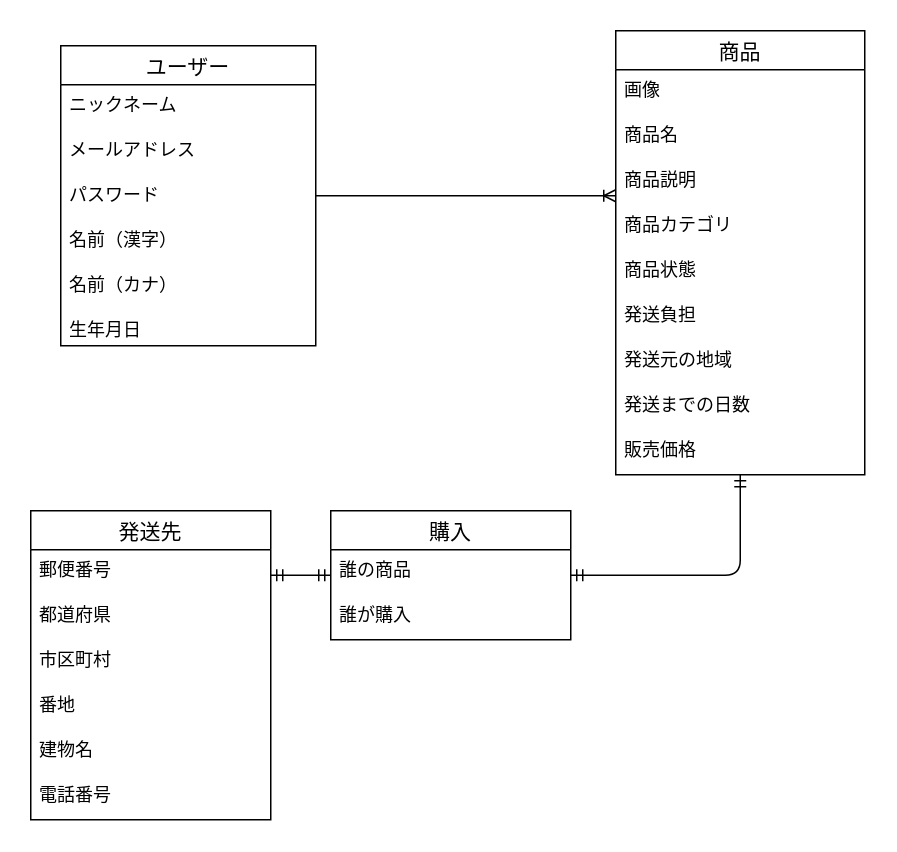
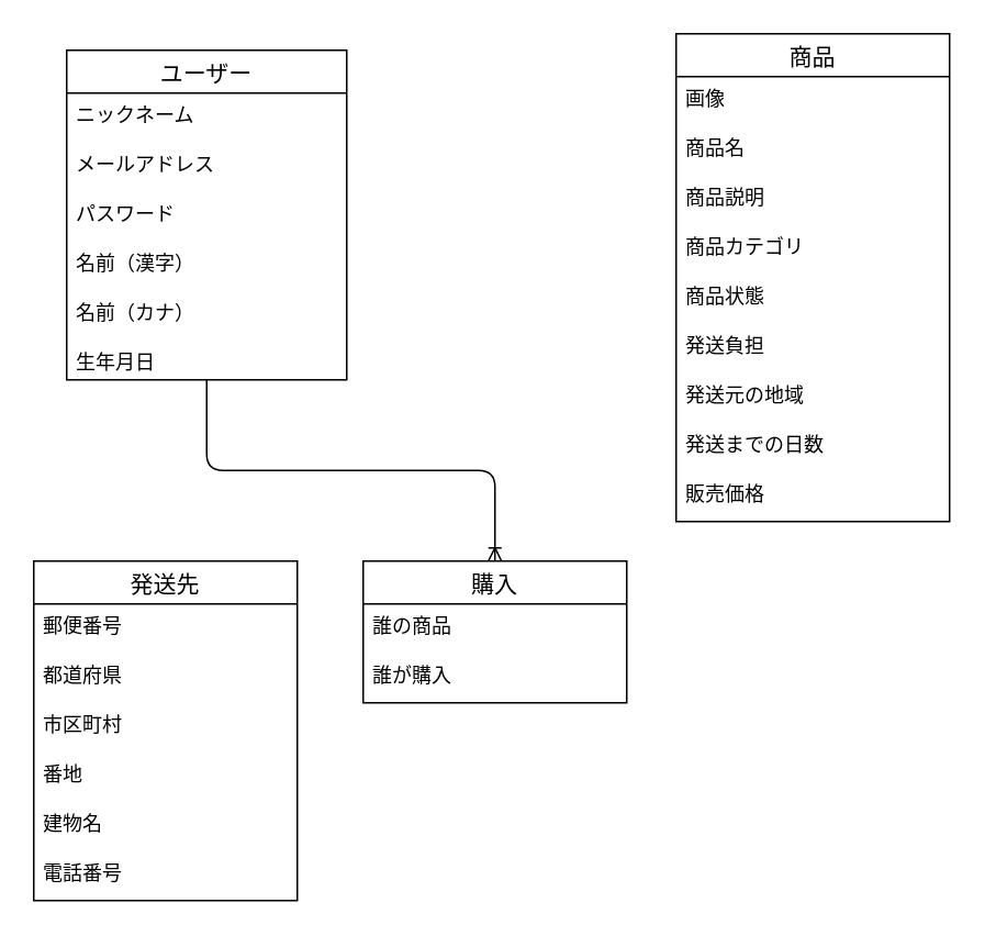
  <mxCell id="0" />
  <mxCell id="1" parent="0" />
  <mxCell id="2" value="商品" style="swimlane;fontStyle=0;childLayout=stackLayout;horizontal=1;startSize=26;horizontalStack=0;resizeParent=1;resizeParentMax=0;resizeLast=0;collapsible=1;marginBottom=0;align=center;fontSize=14;" parent="1" vertex="1"><mxGeometry x="410" y="20" width="166" height="296" as="geometry"><mxRectangle x="254" y="-420" width="60" height="26" as="alternateBounds" /></mxGeometry></mxCell>
  <mxCell id="3" value="画像" style="text;strokeColor=none;fillColor=none;spacingLeft=4;spacingRight=4;overflow=hidden;rotatable=0;points=[[0,0.5],[1,0.5]];portConstraint=eastwest;fontSize=12;" parent="2" vertex="1"><mxGeometry y="26" width="166" height="30" as="geometry" /></mxCell>
  <mxCell id="4" value="商品名" style="text;strokeColor=none;fillColor=none;spacingLeft=4;spacingRight=4;overflow=hidden;rotatable=0;points=[[0,0.5],[1,0.5]];portConstraint=eastwest;fontSize=12;align=left;shadow=1;" parent="2" vertex="1"><mxGeometry y="56" width="166" height="30" as="geometry" /></mxCell>
  <mxCell id="5" value="商品説明" style="text;strokeColor=none;fillColor=none;spacingLeft=4;spacingRight=4;overflow=hidden;rotatable=0;points=[[0,0.5],[1,0.5]];portConstraint=eastwest;fontSize=12;" parent="2" vertex="1"><mxGeometry y="86" width="166" height="30" as="geometry" /></mxCell>
  <mxCell id="6" value="商品カテゴリ" style="text;strokeColor=none;fillColor=none;spacingLeft=4;spacingRight=4;overflow=hidden;rotatable=0;points=[[0,0.5],[1,0.5]];portConstraint=eastwest;fontSize=12;align=left;shadow=1;" parent="2" vertex="1"><mxGeometry y="116" width="166" height="30" as="geometry" /></mxCell>
  <mxCell id="7" value="商品状態" style="text;strokeColor=none;fillColor=none;spacingLeft=4;spacingRight=4;overflow=hidden;rotatable=0;points=[[0,0.5],[1,0.5]];portConstraint=eastwest;fontSize=12;align=left;shadow=1;" parent="2" vertex="1"><mxGeometry y="146" width="166" height="30" as="geometry" /></mxCell>
  <mxCell id="8" value="発送負担" style="text;strokeColor=none;fillColor=none;spacingLeft=4;spacingRight=4;overflow=hidden;rotatable=0;points=[[0,0.5],[1,0.5]];portConstraint=eastwest;fontSize=12;align=left;shadow=1;" parent="2" vertex="1"><mxGeometry y="176" width="166" height="30" as="geometry" /></mxCell>
  <mxCell id="9" value="発送元の地域" style="text;strokeColor=none;fillColor=none;spacingLeft=4;spacingRight=4;overflow=hidden;rotatable=0;points=[[0,0.5],[1,0.5]];portConstraint=eastwest;fontSize=12;align=left;shadow=1;" parent="2" vertex="1"><mxGeometry y="206" width="166" height="30" as="geometry" /></mxCell>
  <mxCell id="10" value="発送までの日数" style="text;strokeColor=none;fillColor=none;spacingLeft=4;spacingRight=4;overflow=hidden;rotatable=0;points=[[0,0.5],[1,0.5]];portConstraint=eastwest;fontSize=12;align=left;shadow=1;" parent="2" vertex="1"><mxGeometry y="236" width="166" height="30" as="geometry" /></mxCell>
  <mxCell id="11" value="販売価格" style="text;strokeColor=none;fillColor=none;spacingLeft=4;spacingRight=4;overflow=hidden;rotatable=0;points=[[0,0.5],[1,0.5]];portConstraint=eastwest;fontSize=12;align=left;shadow=1;" parent="2" vertex="1"><mxGeometry y="266" width="166" height="30" as="geometry" /></mxCell>
  <mxCell id="12" style="edgeStyle=orthogonalEdgeStyle;rounded=0;orthogonalLoop=1;jettySize=auto;html=1;exitX=0.5;exitY=0;exitDx=0;exitDy=0;entryX=0.5;entryY=0;entryDx=0;entryDy=0;" parent="1" source="13" target="13" edge="1"><mxGeometry relative="1" as="geometry"><mxPoint x="110" y="150" as="targetPoint" /><Array as="points" /></mxGeometry></mxCell>
  <mxCell id="13" value="ユーザー" style="swimlane;fontStyle=0;childLayout=stackLayout;horizontal=1;startSize=26;horizontalStack=0;resizeParent=1;resizeParentMax=0;resizeLast=0;collapsible=1;marginBottom=0;align=center;fontSize=14;" parent="1" vertex="1"><mxGeometry x="40" y="30" width="170" height="200" as="geometry" /></mxCell>
  <mxCell id="14" value="ニックネーム" style="text;strokeColor=none;fillColor=none;spacingLeft=4;spacingRight=4;overflow=hidden;rotatable=0;points=[[0,0.5],[1,0.5]];portConstraint=eastwest;fontSize=12;" parent="13" vertex="1"><mxGeometry y="26" width="170" height="30" as="geometry" /></mxCell>
  <mxCell id="15" value="メールアドレス" style="text;strokeColor=none;fillColor=none;spacingLeft=4;spacingRight=4;overflow=hidden;rotatable=0;points=[[0,0.5],[1,0.5]];portConstraint=eastwest;fontSize=12;" parent="13" vertex="1"><mxGeometry y="56" width="170" height="30" as="geometry" /></mxCell>
  <mxCell id="16" value="パスワード" style="text;strokeColor=none;fillColor=none;spacingLeft=4;spacingRight=4;overflow=hidden;rotatable=0;points=[[0,0.5],[1,0.5]];portConstraint=eastwest;fontSize=12;" parent="13" vertex="1"><mxGeometry y="86" width="170" height="30" as="geometry" /></mxCell>
  <mxCell id="17" value="名前（漢字）" style="text;strokeColor=none;fillColor=none;spacingLeft=4;spacingRight=4;overflow=hidden;rotatable=0;points=[[0,0.5],[1,0.5]];portConstraint=eastwest;fontSize=12;" parent="13" vertex="1"><mxGeometry y="116" width="170" height="30" as="geometry" /></mxCell>
  <mxCell id="18" value="名前（カナ）" style="text;strokeColor=none;fillColor=none;spacingLeft=4;spacingRight=4;overflow=hidden;rotatable=0;points=[[0,0.5],[1,0.5]];portConstraint=eastwest;fontSize=12;" parent="13" vertex="1"><mxGeometry y="146" width="170" height="30" as="geometry" /></mxCell>
  <mxCell id="19" value="生年月日" style="text;strokeColor=none;fillColor=none;spacingLeft=4;spacingRight=4;overflow=hidden;rotatable=0;points=[[0,0.5],[1,0.5]];portConstraint=eastwest;fontSize=12;" parent="13" vertex="1"><mxGeometry y="176" width="170" height="24" as="geometry" /></mxCell>
  <mxCell id="20" value="購入" style="swimlane;fontStyle=0;childLayout=stackLayout;horizontal=1;startSize=26;horizontalStack=0;resizeParent=1;resizeParentMax=0;resizeLast=0;collapsible=1;marginBottom=0;align=center;fontSize=14;" parent="1" vertex="1"><mxGeometry x="220" y="340" width="160" height="86" as="geometry" /></mxCell>
  <mxCell id="21" value="誰の商品" style="text;strokeColor=none;fillColor=none;spacingLeft=4;spacingRight=4;overflow=hidden;rotatable=0;points=[[0,0.5],[1,0.5]];portConstraint=eastwest;fontSize=12;" parent="20" vertex="1"><mxGeometry y="26" width="160" height="30" as="geometry" /></mxCell>
  <mxCell id="22" value="誰が購入" style="text;strokeColor=none;fillColor=none;spacingLeft=4;spacingRight=4;overflow=hidden;rotatable=0;points=[[0,0.5],[1,0.5]];portConstraint=eastwest;fontSize=12;" parent="20" vertex="1"><mxGeometry y="56" width="160" height="30" as="geometry" /></mxCell>
  <mxCell id="23" value="発送先" style="swimlane;fontStyle=0;childLayout=stackLayout;horizontal=1;startSize=26;horizontalStack=0;resizeParent=1;resizeParentMax=0;resizeLast=0;collapsible=1;marginBottom=0;align=center;fontSize=14;direction=east;" parent="1" vertex="1"><mxGeometry x="20" y="340" width="160" height="206" as="geometry" /></mxCell>
  <mxCell id="24" value="郵便番号" style="text;strokeColor=none;fillColor=none;spacingLeft=4;spacingRight=4;overflow=hidden;rotatable=0;points=[[0,0.5],[1,0.5]];portConstraint=eastwest;fontSize=12;" parent="23" vertex="1"><mxGeometry y="26" width="160" height="30" as="geometry" /></mxCell>
  <mxCell id="25" value="都道府県" style="text;strokeColor=none;fillColor=none;spacingLeft=4;spacingRight=4;overflow=hidden;rotatable=0;points=[[0,0.5],[1,0.5]];portConstraint=eastwest;fontSize=12;" parent="23" vertex="1"><mxGeometry y="56" width="160" height="30" as="geometry" /></mxCell>
  <mxCell id="26" value="市区町村" style="text;strokeColor=none;fillColor=none;spacingLeft=4;spacingRight=4;overflow=hidden;rotatable=0;points=[[0,0.5],[1,0.5]];portConstraint=eastwest;fontSize=12;" parent="23" vertex="1"><mxGeometry y="86" width="160" height="30" as="geometry" /></mxCell>
  <mxCell id="27" value="番地" style="text;strokeColor=none;fillColor=none;spacingLeft=4;spacingRight=4;overflow=hidden;rotatable=0;points=[[0,0.5],[1,0.5]];portConstraint=eastwest;fontSize=12;align=left;shadow=1;" parent="23" vertex="1"><mxGeometry y="116" width="160" height="30" as="geometry" /></mxCell>
  <mxCell id="28" value="建物名" style="text;strokeColor=none;fillColor=none;spacingLeft=4;spacingRight=4;overflow=hidden;rotatable=0;points=[[0,0.5],[1,0.5]];portConstraint=eastwest;fontSize=12;align=left;shadow=1;" parent="23" vertex="1"><mxGeometry y="146" width="160" height="30" as="geometry" /></mxCell>
  <mxCell id="29" value="電話番号" style="text;strokeColor=none;fillColor=none;spacingLeft=4;spacingRight=4;overflow=hidden;rotatable=0;points=[[0,0.5],[1,0.5]];portConstraint=eastwest;fontSize=12;align=left;shadow=1;" parent="23" vertex="1"><mxGeometry y="176" width="160" height="30" as="geometry" /></mxCell>
- <mxCell id="31" value="" style="fontSize=12;html=1;endArrow=ERoneToMany;edgeStyle=elbowEdgeStyle;elbow=vertical;" edge="1" parent="1" source="13" target="2"><mxGeometry width="100" height="100" relative="1" as="geometry"><mxPoint x="320" y="330" as="sourcePoint" /><mxPoint x="420" y="230" as="targetPoint" /></mxGeometry></mxCell>
- <mxCell id="32" value="" style="edgeStyle=elbowEdgeStyle;fontSize=12;html=1;endArrow=ERmandOne;startArrow=ERmandOne;elbow=vertical;" edge="1" parent="1" source="20" target="23"><mxGeometry width="100" height="100" relative="1" as="geometry"><mxPoint x="320" y="330" as="sourcePoint" /><mxPoint x="420" y="230" as="targetPoint" /></mxGeometry></mxCell>
- <mxCell id="33" value="" style="edgeStyle=orthogonalEdgeStyle;fontSize=12;html=1;endArrow=ERmandOne;startArrow=ERmandOne;elbow=vertical;" edge="1" parent="1" source="20" target="2"><mxGeometry width="100" height="100" relative="1" as="geometry"><mxPoint x="320" y="330" as="sourcePoint" /><mxPoint x="420" y="230" as="targetPoint" /></mxGeometry></mxCell>
+ <mxCell id="30" value="" style="fontSize=12;html=1;endArrow=ERoneToMany;edgeStyle=elbowEdgeStyle;elbow=vertical;" edge="1" parent="1" source="13" target="20"><mxGeometry width="100" height="100" relative="1" as="geometry"><mxPoint x="70" y="290" as="sourcePoint" /><mxPoint x="420" y="230" as="targetPoint" /></mxGeometry></mxCell>
